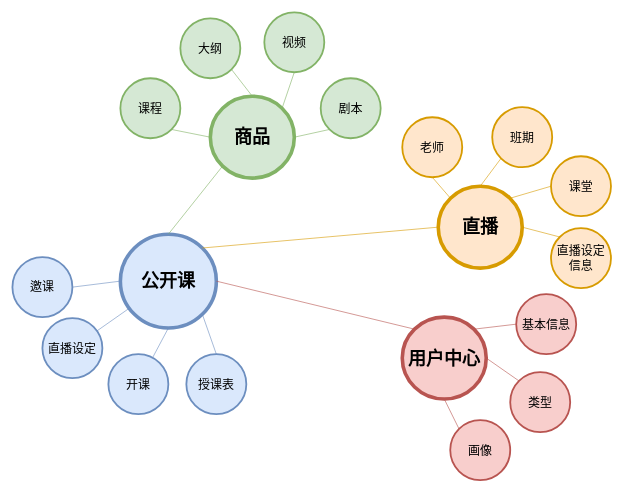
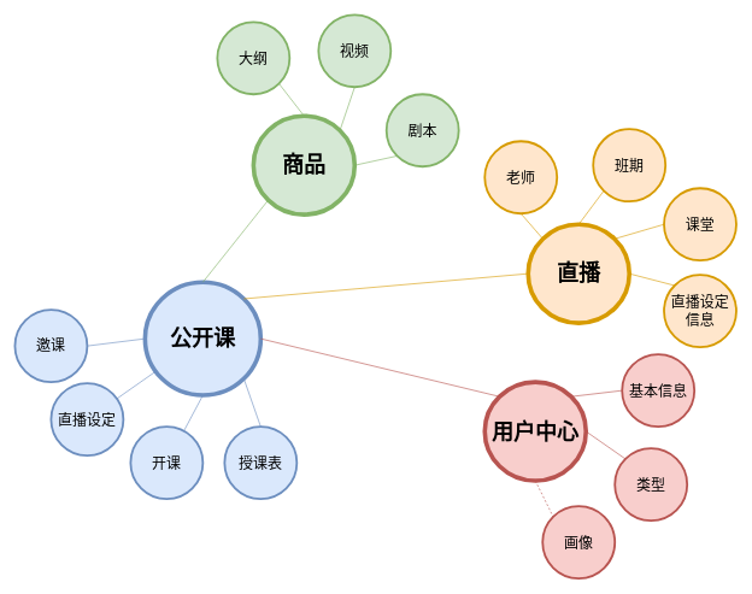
  <mxCell id="0" />
  <mxCell id="1" parent="0" />
  <mxCell id="2" value="公开课" style="ellipse;whiteSpace=wrap;html=1;shadow=0;fontFamily=Helvetica;fontSize=30;align=center;strokeColor=#6c8ebf;strokeWidth=6;fillColor=#dae8fc;fontStyle=1;" vertex="1" parent="1"><mxGeometry x="200" y="390" width="160" height="156.5" as="geometry" /></mxCell>
  <mxCell id="3" value="邀课" style="ellipse;whiteSpace=wrap;html=1;shadow=0;fontFamily=Helvetica;fontSize=20;align=center;strokeWidth=3;fillColor=#dae8fc;strokeColor=#6c8ebf;" vertex="1" parent="1"><mxGeometry x="20" y="428.25" width="100" height="100" as="geometry" /></mxCell>
  <mxCell id="4" value="直播设定" style="ellipse;whiteSpace=wrap;html=1;shadow=0;fontFamily=Helvetica;fontSize=20;align=center;strokeWidth=3;fillColor=#dae8fc;strokeColor=#6c8ebf;" vertex="1" parent="1"><mxGeometry x="70" y="530" width="100" height="100" as="geometry" /></mxCell>
  <mxCell id="5" value="开课" style="ellipse;whiteSpace=wrap;html=1;shadow=0;fontFamily=Helvetica;fontSize=20;align=center;strokeWidth=3;fillColor=#dae8fc;strokeColor=#6c8ebf;" vertex="1" parent="1"><mxGeometry x="180" y="590" width="100" height="100" as="geometry" /></mxCell>
  <mxCell id="6" value="授课表" style="ellipse;whiteSpace=wrap;html=1;shadow=0;fontFamily=Helvetica;fontSize=20;align=center;strokeWidth=3;fillColor=#dae8fc;strokeColor=#6c8ebf;" vertex="1" parent="1"><mxGeometry x="310" y="590" width="100" height="100" as="geometry" /></mxCell>
  <mxCell id="7" value="" style="endArrow=none;html=1;entryX=0;entryY=0.5;entryDx=0;entryDy=0;exitX=1;exitY=0.5;exitDx=0;exitDy=0;fillColor=#dae8fc;strokeColor=#6c8ebf;" edge="1" parent="1" source="3" target="2"><mxGeometry width="50" height="50" relative="1" as="geometry"><mxPoint x="150" y="540" as="sourcePoint" /><mxPoint x="400" y="510" as="targetPoint" /><Array as="points" /></mxGeometry></mxCell>
  <mxCell id="8" value="" style="endArrow=none;html=1;fillColor=#dae8fc;strokeColor=#6c8ebf;" edge="1" parent="1" source="4" target="2"><mxGeometry width="50" height="50" relative="1" as="geometry"><mxPoint x="170" y="570" as="sourcePoint" /><mxPoint x="220" y="520" as="targetPoint" /><Array as="points" /></mxGeometry></mxCell>
  <mxCell id="9" value="" style="endArrow=none;html=1;entryX=0.5;entryY=1;entryDx=0;entryDy=0;fillColor=#dae8fc;strokeColor=#6c8ebf;" edge="1" parent="1" source="5" target="2"><mxGeometry width="50" height="50" relative="1" as="geometry"><mxPoint x="230" y="595" as="sourcePoint" /><mxPoint x="280" y="545" as="targetPoint" /></mxGeometry></mxCell>
  <mxCell id="10" value="" style="endArrow=none;html=1;fillColor=#dae8fc;strokeColor=#6c8ebf;entryX=1;entryY=1;entryDx=0;entryDy=0;exitX=0.5;exitY=0;exitDx=0;exitDy=0;" edge="1" parent="1" source="6" target="2"><mxGeometry width="50" height="50" relative="1" as="geometry"><mxPoint x="380" y="590" as="sourcePoint" /><mxPoint x="430" y="540" as="targetPoint" /></mxGeometry></mxCell>
  <mxCell id="11" value="商品" style="ellipse;whiteSpace=wrap;html=1;shadow=0;fontFamily=Helvetica;fontSize=30;align=center;strokeColor=#82b366;strokeWidth=6;fillColor=#d5e8d4;fontStyle=1;" vertex="1" parent="1"><mxGeometry x="350" y="160" width="140" height="136.5" as="geometry" /></mxCell>
- <mxCell id="12" value="课程" style="ellipse;whiteSpace=wrap;html=1;shadow=0;fontFamily=Helvetica;fontSize=20;align=center;strokeWidth=3;fillColor=#d5e8d4;strokeColor=#82b366;" vertex="1" parent="1"><mxGeometry x="200" y="130" width="100" height="100" as="geometry" /></mxCell>
  <mxCell id="13" value="大纲" style="ellipse;whiteSpace=wrap;html=1;shadow=0;fontFamily=Helvetica;fontSize=20;align=center;strokeWidth=3;fillColor=#d5e8d4;strokeColor=#82b366;" vertex="1" parent="1"><mxGeometry x="300" y="30" width="100" height="100" as="geometry" /></mxCell>
  <mxCell id="14" value="视频" style="ellipse;whiteSpace=wrap;html=1;shadow=0;fontFamily=Helvetica;fontSize=20;align=center;strokeWidth=3;fillColor=#d5e8d4;strokeColor=#82b366;" vertex="1" parent="1"><mxGeometry x="440" y="20" width="100" height="100" as="geometry" /></mxCell>
  <mxCell id="15" value="剧本" style="ellipse;whiteSpace=wrap;html=1;shadow=0;fontFamily=Helvetica;fontSize=20;align=center;strokeWidth=3;fillColor=#d5e8d4;strokeColor=#82b366;" vertex="1" parent="1"><mxGeometry x="534" y="130" width="100" height="100" as="geometry" /></mxCell>
  <mxCell id="16" value="" style="endArrow=none;html=1;entryX=0;entryY=1;entryDx=0;entryDy=0;exitX=0.5;exitY=0;exitDx=0;exitDy=0;fillColor=#d5e8d4;strokeColor=#82b366;" edge="1" parent="1" source="2" target="11"><mxGeometry width="50" height="50" relative="1" as="geometry"><mxPoint x="280" y="390" as="sourcePoint" /><mxPoint x="280" y="250" as="targetPoint" /></mxGeometry></mxCell>
  <mxCell id="17" value="" style="endArrow=none;html=1;fillColor=#d5e8d4;strokeColor=#82b366;entryX=0.5;entryY=0;entryDx=0;entryDy=0;exitX=1;exitY=1;exitDx=0;exitDy=0;" edge="1" parent="1" source="13" target="11"><mxGeometry width="50" height="50" relative="1" as="geometry"><mxPoint x="190" y="150" as="sourcePoint" /><mxPoint x="240" y="100" as="targetPoint" /></mxGeometry></mxCell>
  <mxCell id="18" value="" style="endArrow=none;html=1;fillColor=#d5e8d4;strokeColor=#82b366;entryX=1;entryY=0;entryDx=0;entryDy=0;exitX=0.5;exitY=1;exitDx=0;exitDy=0;" edge="1" parent="1" source="14" target="11"><mxGeometry width="50" height="50" relative="1" as="geometry"><mxPoint x="200" y="160" as="sourcePoint" /><mxPoint x="250" y="110" as="targetPoint" /></mxGeometry></mxCell>
  <mxCell id="19" value="" style="endArrow=none;html=1;fillColor=#d5e8d4;strokeColor=#82b366;entryX=0;entryY=1;entryDx=0;entryDy=0;exitX=1;exitY=0.5;exitDx=0;exitDy=0;" edge="1" parent="1" source="11" target="15"><mxGeometry width="50" height="50" relative="1" as="geometry"><mxPoint x="210" y="170" as="sourcePoint" /><mxPoint x="260" y="120" as="targetPoint" /></mxGeometry></mxCell>
- <mxCell id="20" value="" style="endArrow=none;html=1;fillColor=#d5e8d4;strokeColor=#82b366;entryX=0;entryY=0.5;entryDx=0;entryDy=0;exitX=1;exitY=1;exitDx=0;exitDy=0;" edge="1" parent="1" source="12" target="11"><mxGeometry width="50" height="50" relative="1" as="geometry"><mxPoint x="230" y="190" as="sourcePoint" /><mxPoint x="280" y="140" as="targetPoint" /></mxGeometry></mxCell>
  <mxCell id="21" value="直播" style="ellipse;whiteSpace=wrap;html=1;shadow=0;fontFamily=Helvetica;fontSize=30;align=center;strokeColor=#d79b00;strokeWidth=6;fillColor=#ffe6cc;fontStyle=1;" vertex="1" parent="1"><mxGeometry x="730" y="310" width="140" height="136.5" as="geometry" /></mxCell>
  <mxCell id="22" value="老师" style="ellipse;whiteSpace=wrap;html=1;shadow=0;fontFamily=Helvetica;fontSize=20;align=center;strokeWidth=3;fillColor=#ffe6cc;strokeColor=#d79b00;" vertex="1" parent="1"><mxGeometry x="670" y="195" width="100" height="100" as="geometry" /></mxCell>
  <mxCell id="23" value="班期" style="ellipse;whiteSpace=wrap;html=1;shadow=0;fontFamily=Helvetica;fontSize=20;align=center;strokeWidth=3;fillColor=#ffe6cc;strokeColor=#d79b00;" vertex="1" parent="1"><mxGeometry x="820" y="178.25" width="100" height="100" as="geometry" /></mxCell>
  <mxCell id="24" value="课堂" style="ellipse;whiteSpace=wrap;html=1;shadow=0;fontFamily=Helvetica;fontSize=20;align=center;strokeWidth=3;fillColor=#ffe6cc;strokeColor=#d79b00;" vertex="1" parent="1"><mxGeometry x="918" y="260" width="100" height="100" as="geometry" /></mxCell>
  <mxCell id="25" value="直播设定&lt;br&gt;信息" style="ellipse;whiteSpace=wrap;html=1;shadow=0;fontFamily=Helvetica;fontSize=20;align=center;strokeWidth=3;fillColor=#ffe6cc;strokeColor=#d79b00;" vertex="1" parent="1"><mxGeometry x="918" y="380" width="100" height="100" as="geometry" /></mxCell>
  <mxCell id="26" value="" style="endArrow=none;html=1;fillColor=#ffe6cc;strokeColor=#d79b00;entryX=0.5;entryY=1;entryDx=0;entryDy=0;exitX=0;exitY=0;exitDx=0;exitDy=0;" edge="1" parent="1" source="21" target="22"><mxGeometry width="50" height="50" relative="1" as="geometry"><mxPoint x="450" y="420" as="sourcePoint" /><mxPoint x="500" y="370" as="targetPoint" /></mxGeometry></mxCell>
  <mxCell id="27" value="" style="endArrow=none;html=1;fillColor=#ffe6cc;strokeColor=#d79b00;entryX=0;entryY=1;entryDx=0;entryDy=0;exitX=0.5;exitY=0;exitDx=0;exitDy=0;" edge="1" parent="1" source="21" target="23"><mxGeometry width="50" height="50" relative="1" as="geometry"><mxPoint x="460" y="430" as="sourcePoint" /><mxPoint x="510" y="380" as="targetPoint" /></mxGeometry></mxCell>
  <mxCell id="28" value="" style="endArrow=none;html=1;fillColor=#ffe6cc;strokeColor=#d79b00;entryX=0;entryY=0.5;entryDx=0;entryDy=0;exitX=1;exitY=0;exitDx=0;exitDy=0;" edge="1" parent="1" source="21" target="24"><mxGeometry width="50" height="50" relative="1" as="geometry"><mxPoint x="470" y="440" as="sourcePoint" /><mxPoint x="520" y="390" as="targetPoint" /></mxGeometry></mxCell>
  <mxCell id="29" value="" style="endArrow=none;html=1;fillColor=#ffe6cc;strokeColor=#d79b00;entryX=0;entryY=0;entryDx=0;entryDy=0;exitX=1;exitY=0.5;exitDx=0;exitDy=0;" edge="1" parent="1" source="21" target="25"><mxGeometry width="50" height="50" relative="1" as="geometry"><mxPoint x="480" y="450" as="sourcePoint" /><mxPoint x="530" y="400" as="targetPoint" /></mxGeometry></mxCell>
  <mxCell id="30" value="" style="endArrow=none;html=1;entryX=0;entryY=0.5;entryDx=0;entryDy=0;exitX=1;exitY=0;exitDx=0;exitDy=0;fillColor=#ffe6cc;strokeColor=#d79b00;" edge="1" parent="1" source="2" target="21"><mxGeometry width="50" height="50" relative="1" as="geometry"><mxPoint x="280" y="420" as="sourcePoint" /><mxPoint x="380.412" y="286.421" as="targetPoint" /></mxGeometry></mxCell>
  <mxCell id="31" value="用户中心" style="ellipse;whiteSpace=wrap;html=1;shadow=0;fontFamily=Helvetica;fontSize=30;align=center;strokeColor=#b85450;strokeWidth=6;fillColor=#f8cecc;fontStyle=1;" vertex="1" parent="1"><mxGeometry x="670" y="528.25" width="140" height="136.5" as="geometry" /></mxCell>
  <mxCell id="32" value="基本信息" style="ellipse;whiteSpace=wrap;html=1;shadow=0;fontFamily=Helvetica;fontSize=20;align=center;strokeWidth=3;fillColor=#f8cecc;strokeColor=#b85450;" vertex="1" parent="1"><mxGeometry x="860" y="490" width="100" height="100" as="geometry" /></mxCell>
  <mxCell id="33" value="类型" style="ellipse;whiteSpace=wrap;html=1;shadow=0;fontFamily=Helvetica;fontSize=20;align=center;strokeWidth=3;fillColor=#f8cecc;strokeColor=#b85450;" vertex="1" parent="1"><mxGeometry x="850" y="620" width="100" height="100" as="geometry" /></mxCell>
  <mxCell id="34" value="画像" style="ellipse;whiteSpace=wrap;html=1;shadow=0;fontFamily=Helvetica;fontSize=20;align=center;strokeWidth=3;fillColor=#f8cecc;strokeColor=#b85450;" vertex="1" parent="1"><mxGeometry x="750" y="700" width="100" height="100" as="geometry" /></mxCell>
  <mxCell id="35" value="" style="endArrow=none;html=1;fillColor=#f8cecc;strokeColor=#b85450;exitX=1;exitY=0.5;exitDx=0;exitDy=0;entryX=0;entryY=0;entryDx=0;entryDy=0;" edge="1" parent="1" source="2" target="31"><mxGeometry width="50" height="50" relative="1" as="geometry"><mxPoint x="620" y="610" as="sourcePoint" /><mxPoint x="670" y="560" as="targetPoint" /></mxGeometry></mxCell>
  <mxCell id="36" value="" style="endArrow=none;html=1;fillColor=#f8cecc;strokeColor=#b85450;entryX=0;entryY=0.5;entryDx=0;entryDy=0;exitX=1;exitY=0;exitDx=0;exitDy=0;" edge="1" parent="1" source="31" target="32"><mxGeometry width="50" height="50" relative="1" as="geometry"><mxPoint x="630" y="620" as="sourcePoint" /><mxPoint x="680" y="570" as="targetPoint" /></mxGeometry></mxCell>
  <mxCell id="37" value="" style="endArrow=none;html=1;fillColor=#f8cecc;strokeColor=#b85450;entryX=0;entryY=0;entryDx=0;entryDy=0;exitX=1;exitY=0.5;exitDx=0;exitDy=0;" edge="1" parent="1" source="31" target="33"><mxGeometry width="50" height="50" relative="1" as="geometry"><mxPoint x="640" y="630" as="sourcePoint" /><mxPoint x="690" y="580" as="targetPoint" /></mxGeometry></mxCell>
- <mxCell id="38" value="" style="endArrow=none;html=1;fillColor=#f8cecc;strokeColor=#b85450;entryX=0;entryY=0;entryDx=0;entryDy=0;exitX=0.5;exitY=1;exitDx=0;exitDy=0;" edge="1" parent="1" source="31" target="34"><mxGeometry width="50" height="50" relative="1" as="geometry"><mxPoint x="730" y="680" as="sourcePoint" /><mxPoint x="700" y="590" as="targetPoint" /></mxGeometry></mxCell>
+ <mxCell id="38" value="" style="endArrow=none;html=1;fillColor=#f8cecc;strokeColor=#b85450;entryX=0;entryY=0;entryDx=0;entryDy=0;exitX=0.5;exitY=1;exitDx=0;exitDy=0;dashed=1;" edge="1" parent="1" source="31" target="34"><mxGeometry width="50" height="50" relative="1" as="geometry"><mxPoint x="730" y="680" as="sourcePoint" /><mxPoint x="700" y="590" as="targetPoint" /></mxGeometry></mxCell>
